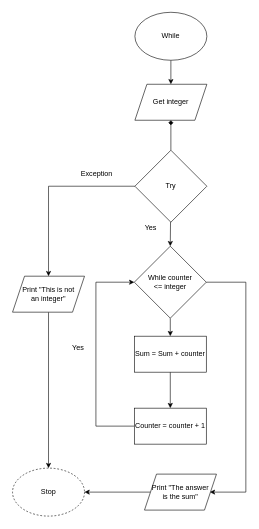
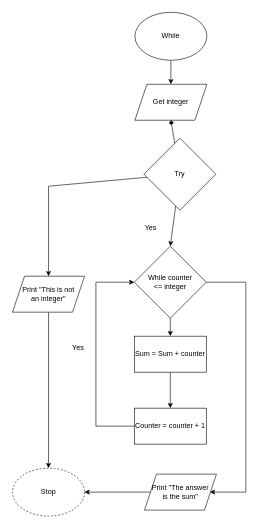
  <mxCell id="0" />
  <mxCell id="1" parent="0" />
  <mxCell id="2" style="edgeStyle=none;html=1;entryX=0.5;entryY=0;entryDx=0;entryDy=0;" edge="1" parent="1" source="3" target="4"><mxGeometry relative="1" as="geometry" /></mxCell>
  <mxCell id="3" value="While" style="ellipse;whiteSpace=wrap;html=1;" vertex="1" parent="1"><mxGeometry x="224" y="20" width="120" height="80" as="geometry" /></mxCell>
  <mxCell id="4" value="Get integer" style="shape=parallelogram;perimeter=parallelogramPerimeter;whiteSpace=wrap;html=1;fixedSize=1;" vertex="1" parent="1"><mxGeometry x="224" y="140" width="120" height="60" as="geometry" /></mxCell>
  <mxCell id="5" style="edgeStyle=none;html=1;entryX=0.5;entryY=0;entryDx=0;entryDy=0;" edge="1" parent="1" source="7"><mxGeometry relative="1" as="geometry"><mxPoint x="283" y="560" as="targetPoint" /></mxGeometry></mxCell>
  <mxCell id="6" style="edgeStyle=none;rounded=0;html=1;" edge="1" parent="1" source="7"><mxGeometry relative="1" as="geometry"><mxPoint x="349" y="820" as="targetPoint" /><Array as="points"><mxPoint x="409" y="470" /><mxPoint x="409" y="820" /></Array></mxGeometry></mxCell>
  <mxCell id="7" value="While counter&lt;br&gt;&amp;lt;= integer" style="rhombus;whiteSpace=wrap;html=1;" vertex="1" parent="1"><mxGeometry x="223" y="410" width="120" height="120" as="geometry" /></mxCell>
  <mxCell id="8" style="edgeStyle=none;html=1;entryX=0;entryY=0.5;entryDx=0;entryDy=0;rounded=0;" edge="1" parent="1" source="9" target="7"><mxGeometry relative="1" as="geometry"><Array as="points"><mxPoint x="159" y="710" /><mxPoint x="159" y="470" /></Array></mxGeometry></mxCell>
  <mxCell id="9" value="Counter = counter + 1" style="rounded=0;whiteSpace=wrap;html=1;" vertex="1" parent="1"><mxGeometry x="223" y="680" width="120" height="60" as="geometry" /></mxCell>
  <mxCell id="10" style="edgeStyle=none;html=1;" edge="1" parent="1" target="9"><mxGeometry relative="1" as="geometry"><mxPoint x="283" y="620" as="sourcePoint" /></mxGeometry></mxCell>
  <mxCell id="11" value="Yes" style="text;html=1;align=center;verticalAlign=middle;resizable=0;points=[];autosize=1;strokeColor=none;fillColor=none;" vertex="1" parent="1"><mxGeometry x="109" y="570" width="40" height="20" as="geometry" /></mxCell>
  <mxCell id="12" value="Sum = Sum + counter" style="rounded=0;whiteSpace=wrap;html=1;" vertex="1" parent="1"><mxGeometry x="223" y="560" width="120" height="60" as="geometry" /></mxCell>
  <mxCell id="13" style="edgeStyle=none;rounded=0;html=1;entryX=0.5;entryY=0;entryDx=0;entryDy=0;" edge="1" parent="1" source="16" target="7"><mxGeometry relative="1" as="geometry" /></mxCell>
  <mxCell id="14" style="edgeStyle=none;rounded=0;html=1;entryX=0.5;entryY=1;entryDx=0;entryDy=0;endArrow=diamond;" edge="1" parent="1" source="16" target="4"><mxGeometry relative="1" as="geometry" /></mxCell>
  <mxCell id="15" style="edgeStyle=none;rounded=0;html=1;entryX=0.5;entryY=0;entryDx=0;entryDy=0;" edge="1" parent="1" source="16" target="23"><mxGeometry relative="1" as="geometry"><Array as="points"><mxPoint x="80" y="310" /></Array></mxGeometry></mxCell>
- <mxCell id="16" value="Try" style="rhombus;whiteSpace=wrap;html=1;" vertex="1" parent="1"><mxGeometry x="224" y="250" width="120" height="120" as="geometry" /></mxCell>
+ <mxCell id="16" value="Try" style="rhombus;whiteSpace=wrap;html=1;" vertex="1" parent="1"><mxGeometry x="239" y="230" width="120" height="120" as="geometry" /></mxCell>
  <mxCell id="17" style="edgeStyle=none;rounded=0;html=1;entryX=1;entryY=0.5;entryDx=0;entryDy=0;" edge="1" parent="1" source="18" target="19"><mxGeometry relative="1" as="geometry" /></mxCell>
  <mxCell id="18" value="Print &quot;The answer&lt;br&gt;is the sum&quot;" style="shape=parallelogram;perimeter=parallelogramPerimeter;whiteSpace=wrap;html=1;fixedSize=1;" vertex="1" parent="1"><mxGeometry x="240" y="790" width="120" height="60" as="geometry" /></mxCell>
  <mxCell id="19" value="Stop" style="ellipse;whiteSpace=wrap;html=1;dashed=1;" vertex="1" parent="1"><mxGeometry x="20" y="780" width="120" height="80" as="geometry" /></mxCell>
  <mxCell id="20" value="Yes" style="text;html=1;align=center;verticalAlign=middle;resizable=0;points=[];autosize=1;strokeColor=none;fillColor=none;" vertex="1" parent="1"><mxGeometry x="230" y="370" width="40" height="20" as="geometry" /></mxCell>
- <mxCell id="21" value="Exception" style="text;html=1;align=center;verticalAlign=middle;resizable=0;points=[];autosize=1;strokeColor=none;fillColor=none;" vertex="1" parent="1"><mxGeometry x="125" y="280" width="70" height="20" as="geometry" /></mxCell>
  <mxCell id="22" style="edgeStyle=none;rounded=0;html=1;" edge="1" parent="1" source="23" target="19"><mxGeometry relative="1" as="geometry" /></mxCell>
  <mxCell id="23" value="Print &quot;This is not&lt;br&gt;an integer&quot;" style="shape=parallelogram;perimeter=parallelogramPerimeter;whiteSpace=wrap;html=1;fixedSize=1;" vertex="1" parent="1"><mxGeometry x="20" y="460" width="120" height="60" as="geometry" /></mxCell>
